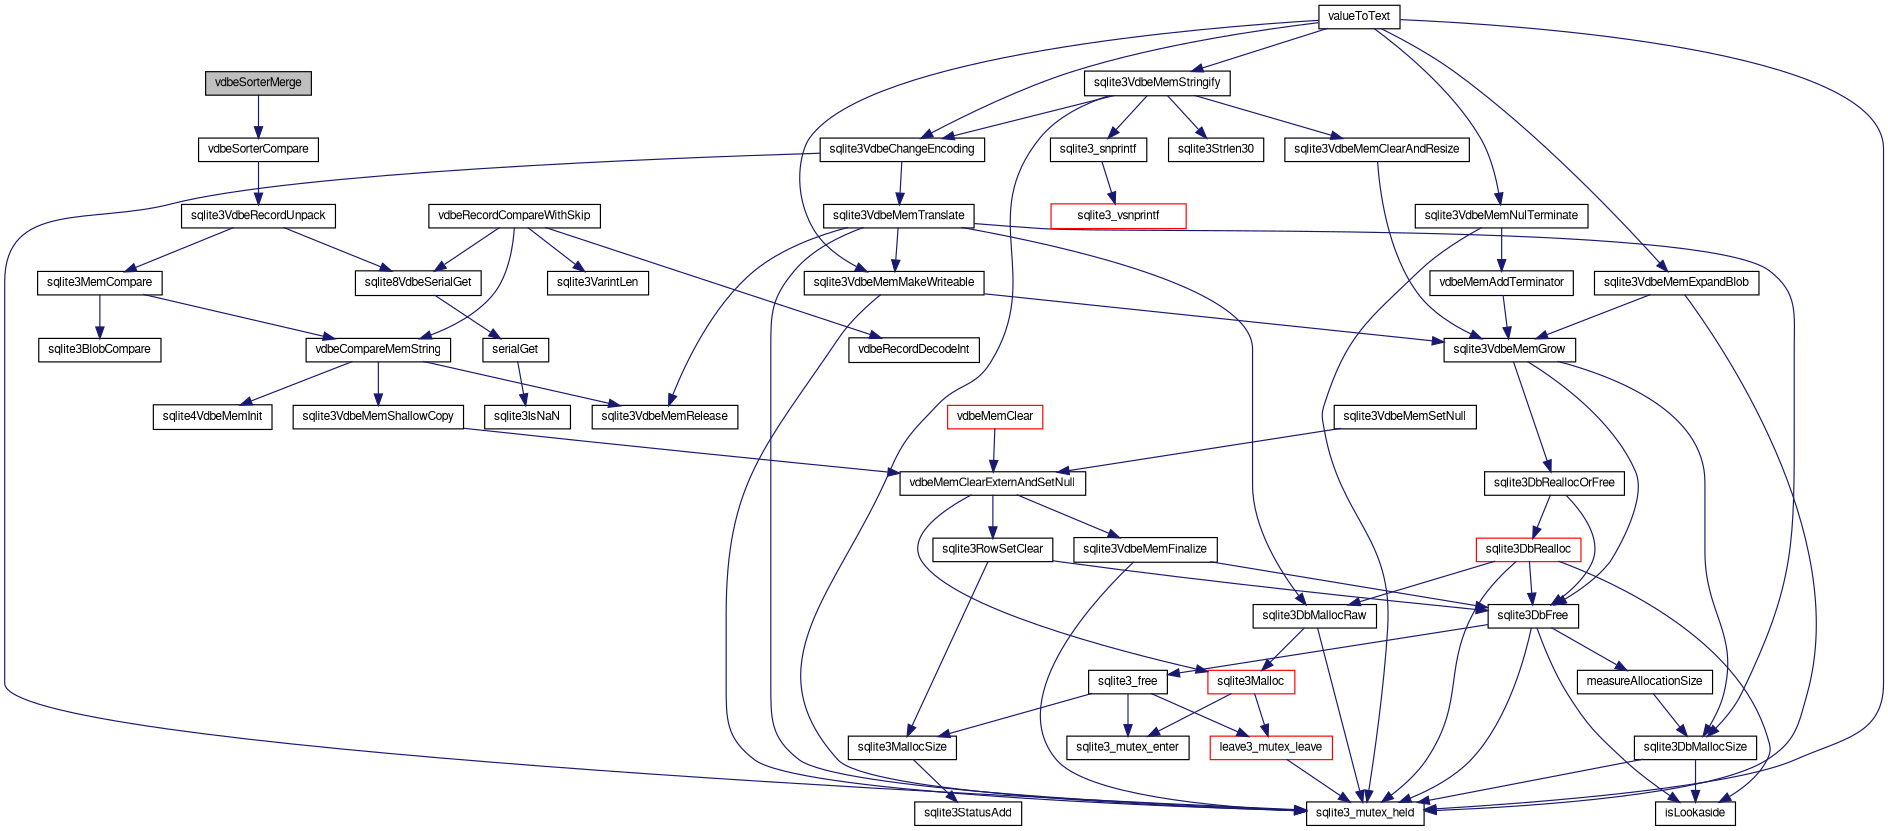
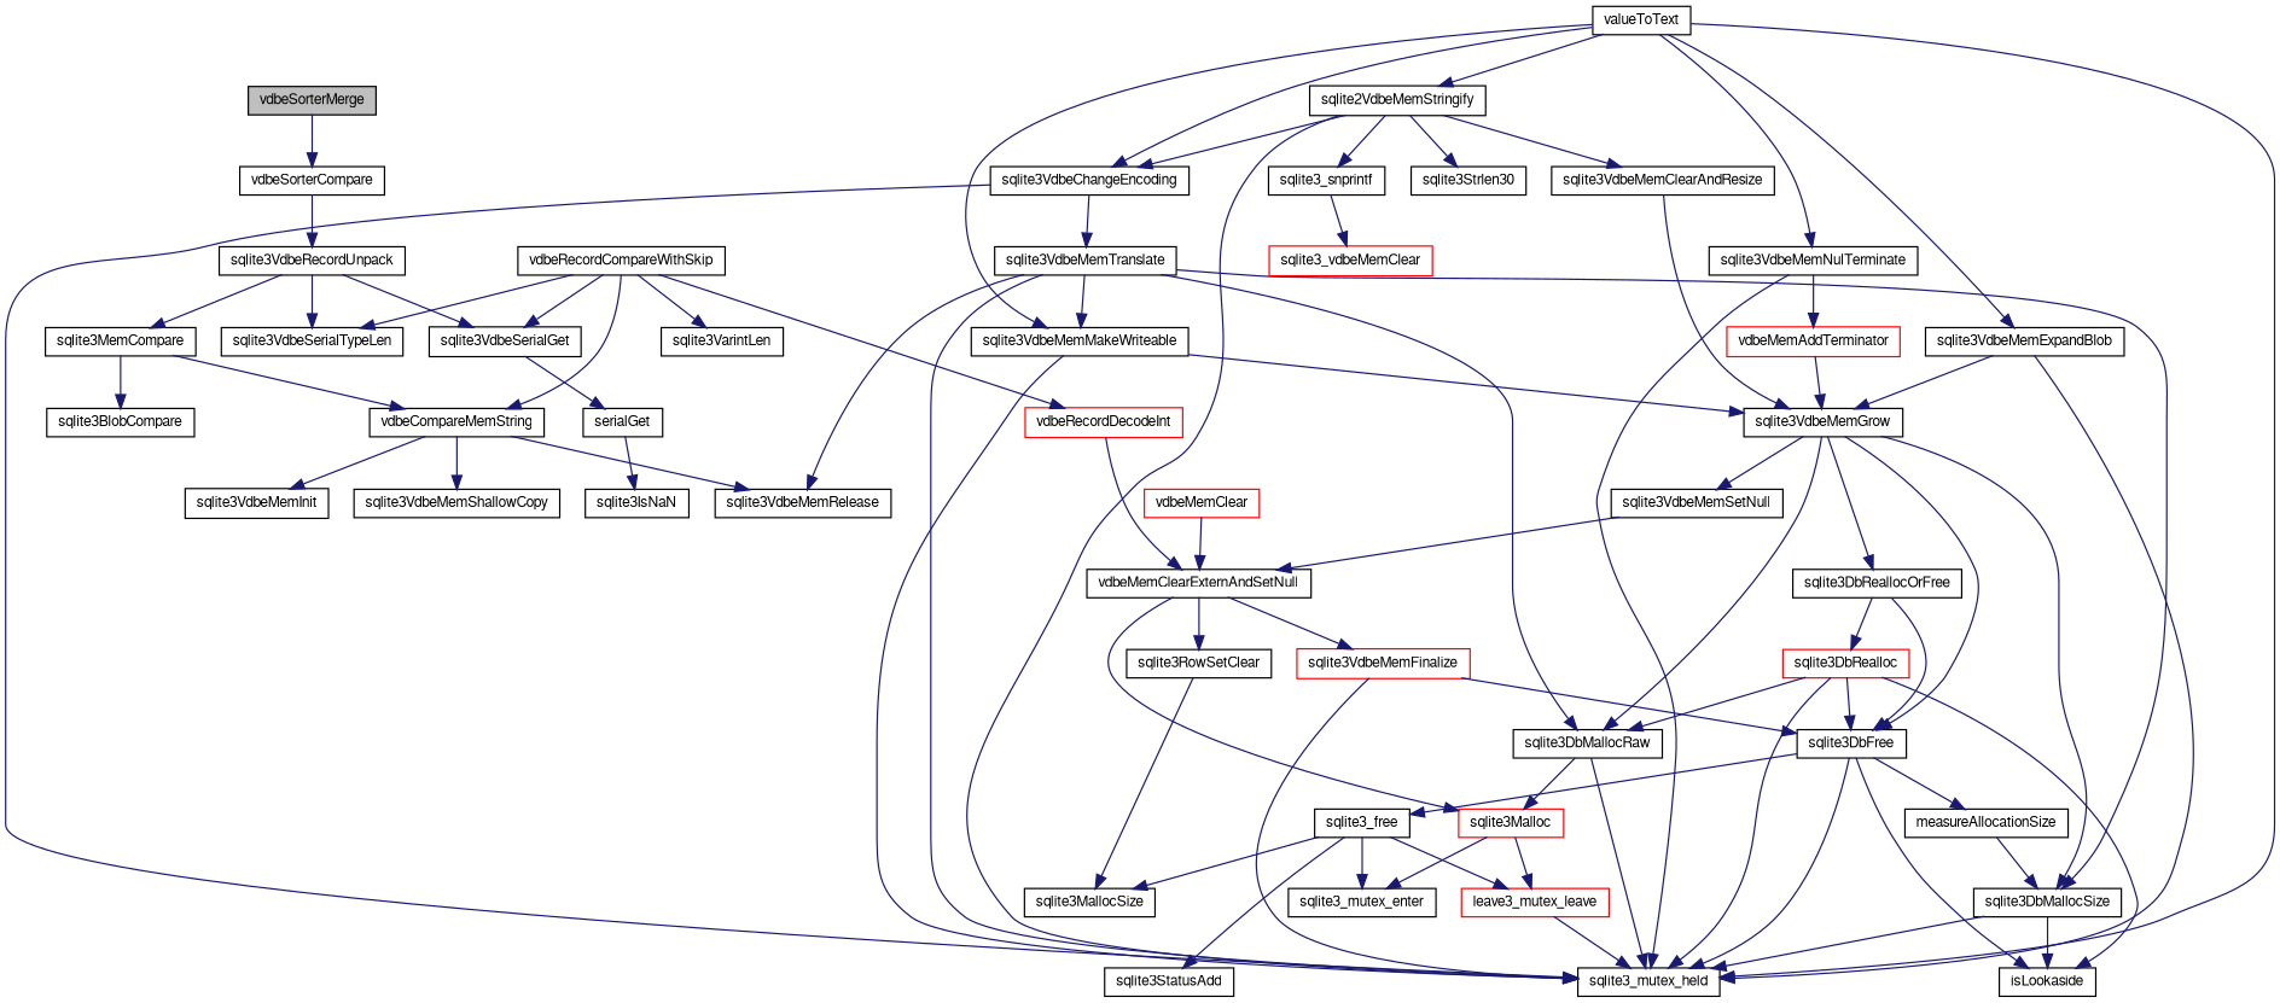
  digraph {
    rankdir=TB
    node [color=black fillcolor=white fontname=FreeSans fontsize=10 shape=record style=filled]
    edge [color=midnightblue fontname=FreeSans fontsize=10 labelfontname=FreeSans labelfontsize=10 style=solid]
    n1 [fillcolor=grey75 fontcolor=black height=0.2 label=vdbeSorterMerge width=0.4]
    n2 [height=0.2 label=vdbeSorterCompare width=0.4]
    n3 [height=0.2 label=sqlite3VdbeRecordUnpack width=0.4]
-   n4 [height=0.2 label=sqlite8VdbeSerialGet width=0.4]
+   n4 [height=0.2 label=sqlite3VdbeSerialGet width=0.4]
+   n5 [height=0.2 label=sqlite3VdbeSerialTypeLen width=0.4]
    n6 [height=0.2 label=sqlite3MemCompare width=0.4]
    n7 [height=0.2 label=serialGet width=0.4]
    n8 [height=0.2 label=vdbeCompareMemString width=0.4]
    n9 [height=0.2 label=sqlite3BlobCompare width=0.4]
    n10 [height=0.2 label=sqlite3IsNaN width=0.4]
-   n11 [height=0.2 label=sqlite4VdbeMemInit width=0.4]
+   n11 [height=0.2 label=sqlite3VdbeMemInit width=0.4]
    n12 [height=0.2 label=sqlite3VdbeMemShallowCopy width=0.4]
    n13 [height=0.2 label=sqlite3VdbeMemRelease width=0.4]
    n14 [height=0.2 label=vdbeMemClearExternAndSetNull width=0.4]
-   n15 [height=0.2 label=sqlite3VdbeMemFinalize width=0.4]
+   n15 [color=red height=0.2 label=sqlite3VdbeMemFinalize width=0.4]
    n16 [height=0.2 label=sqlite3RowSetClear width=0.4]
    n17 [color=red height=0.2 label=sqlite3Malloc width=0.4]
    n18 [height=0.2 label=sqlite3_mutex_held width=0.4]
    n19 [height=0.2 label=sqlite3DbFree width=0.4]
    n20 [height=0.2 label=sqlite3MallocSize width=0.4]
    n21 [height=0.2 label=measureAllocationSize width=0.4]
    n22 [height=0.2 label=isLookaside width=0.4]
    n23 [height=0.2 label=sqlite3_free width=0.4]
    n24 [height=0.2 label=sqlite3DbMallocSize width=0.4]
    n25 [height=0.2 label=sqlite3_mutex_enter width=0.4]
    n26 [height=0.2 label=sqlite3StatusAdd width=0.4]
    n27 [color=red height=0.2 label=leave3_mutex_leave width=0.4]
    n28 [height=0.2 label=valueToText width=0.4]
    n29 [height=0.2 label=sqlite3VdbeMemExpandBlob width=0.4]
    n30 [height=0.2 label=sqlite3VdbeChangeEncoding width=0.4]
    n31 [height=0.2 label=sqlite3VdbeMemMakeWriteable width=0.4]
    n32 [height=0.2 label=sqlite3VdbeMemNulTerminate width=0.4]
-   n33 [height=0.2 label=sqlite3VdbeMemStringify width=0.4]
+   n33 [height=0.2 label=sqlite2VdbeMemStringify width=0.4]
    n34 [height=0.2 label=sqlite3VdbeMemGrow width=0.4]
    n35 [height=0.2 label=sqlite3VdbeMemTranslate width=0.4]
-   n36 [height=0.2 label=vdbeMemAddTerminator width=0.4]
+   n36 [color=red height=0.2 label=vdbeMemAddTerminator width=0.4]
    n37 [height=0.2 label=sqlite3VdbeMemClearAndResize width=0.4]
    n38 [height=0.2 label=sqlite3_snprintf width=0.4]
    n39 [height=0.2 label=sqlite3Strlen30 width=0.4]
    n40 [height=0.2 label=sqlite3DbReallocOrFree width=0.4]
    n41 [height=0.2 label=sqlite3DbMallocRaw width=0.4]
    n42 [height=0.2 label=sqlite3VdbeMemSetNull width=0.4]
    n43 [color=red height=0.2 label=sqlite3DbRealloc width=0.4]
    n44 [color=red height=0.2 label=vdbeMemClear width=0.4]
-   n45 [color=red height=0.2 label=sqlite3_vsnprintf width=0.4]
+   n45 [color=red height=0.2 label=sqlite3_vdbeMemClear width=0.4]
    n46 [height=0.2 label=vdbeRecordCompareWithSkip width=0.4]
-   n47 [height=0.2 label=vdbeRecordDecodeInt width=0.4]
+   n47 [color=red height=0.2 label=vdbeRecordDecodeInt width=0.4]
    n48 [height=0.2 label=sqlite3VarintLen width=0.4]
    n1 -> n2
    n2 -> n3
    n3 -> n4
+   n3 -> n5
    n3 -> n6
    n4 -> n7
    n6 -> n8
    n6 -> n9
    n7 -> n10
    n8 -> n11
    n8 -> n12
    n8 -> n13
-   n12 -> n14
+   n47 -> n14
    n14 -> n15
    n14 -> n16
    n14 -> n17
    n15 -> n18
    n15 -> n19
-   n16 -> n19
    n16 -> n20
    n17 -> n25
    n17 -> n27
    n19 -> n18
    n19 -> n21
    n19 -> n22
    n19 -> n23
    n21 -> n24
    n23 -> n20
    n23 -> n25
-   n20 -> n26
+   n23 -> n26
    n23 -> n27
    n24 -> n18
    n24 -> n22
    n27 -> n18
    n28 -> n18
    n28 -> n29
    n28 -> n30
    n28 -> n31
    n28 -> n32
    n28 -> n33
    n29 -> n18
    n29 -> n34
    n30 -> n18
    n30 -> n35
    n31 -> n18
    n31 -> n34
    n32 -> n18
    n32 -> n36
    n33 -> n18
    n33 -> n30
    n33 -> n37
    n33 -> n38
    n33 -> n39
    n34 -> n19
    n34 -> n24
    n34 -> n40
+   n34 -> n41
+   n34 -> n42
    n35 -> n13
    n35 -> n18
    n35 -> n24
    n35 -> n31
    n35 -> n41
    n36 -> n34
    n37 -> n34
    n38 -> n45
    n40 -> n19
    n40 -> n43
    n41 -> n17
    n41 -> n18
    n42 -> n14
    n43 -> n18
    n43 -> n19
    n43 -> n22
    n43 -> n41
    n44 -> n14
    n46 -> n4
+   n46 -> n5
    n46 -> n8
    n46 -> n47
    n46 -> n48
  }
